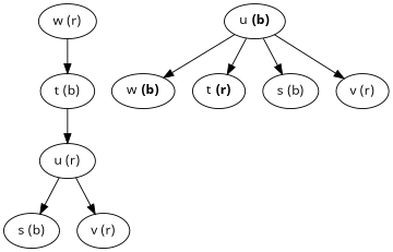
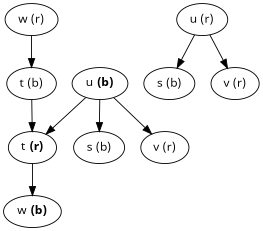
  digraph {
    fontname="Open Sans"
    ordering=out
    node [fontname="Open Sans"]
    edge [fontname="Open Sans"]
    n1 [label="t (b)"]
    n2 [label="u (r)"]
    n3 [label="w (r)"]
    n4 [label="s (b)"]
    n5 [label="v (r)"]
    n6 [label=<t <b>(r)</b>>]
    n7 [label=<w <b>(b)</b>>]
    n8 [label=<u <b>(b)</b>>]
    n9 [label="s (b)"]
    n10 [label="v (r)"]
-   n1 -> n2
+   n1 -> n6
    n2 -> n4
    n2 -> n5
    n3 -> n1
-   n8 -> n7
+   n6 -> n7
    n8 -> n6
    n8 -> n9
    n8 -> n10
  }
